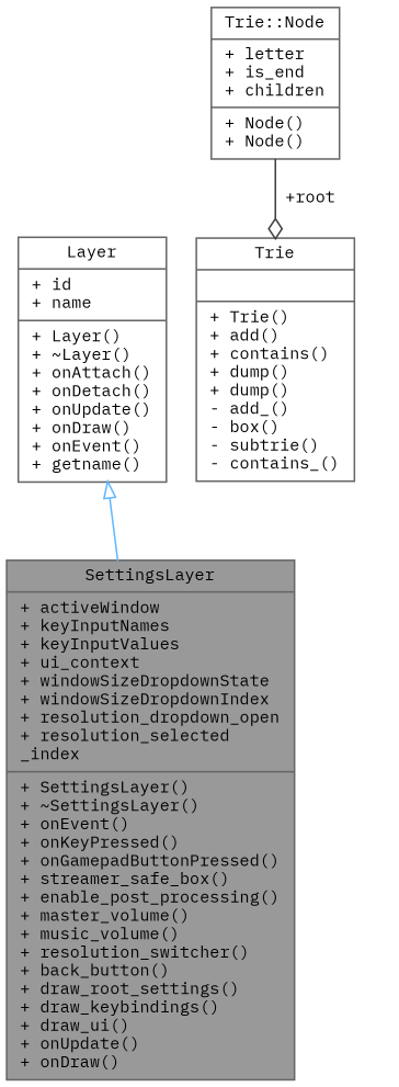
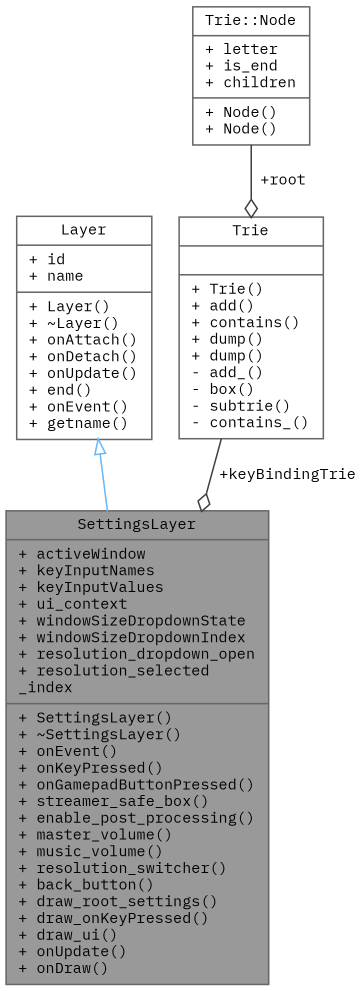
  digraph {
    fontname="IBM Plex Mono"
    node [color=gray40 fillcolor=white fontname="IBM Plex Mono" fontsize=10 shape=record style=filled]
    edge [color=grey25 fontname="IBM Plex Mono" fontsize=10 labelfontname=Helvetica labelfontsize=10 style=solid arrowhead=odiamond]
-   n1 [fillcolor=grey60 fontcolor=black height=0.2 label="{SettingsLayer\n|+ activeWindow\l+ keyInputNames\l+ keyInputValues\l+ ui_context\l+ windowSizeDropdownState\l+ windowSizeDropdownIndex\l+ resolution_dropdown_open\l+ resolution_selected\l_index\l|+ SettingsLayer()\l+ ~SettingsLayer()\l+ onEvent()\l+ onKeyPressed()\l+ onGamepadButtonPressed()\l+ streamer_safe_box()\l+ enable_post_processing()\l+ master_volume()\l+ music_volume()\l+ resolution_switcher()\l+ back_button()\l+ draw_root_settings()\l+ draw_keybindings()\l+ draw_ui()\l+ onUpdate()\l+ onDraw()\l}" width=0.4]
-   n2 [height=0.2 label="{Layer\n|+ id\l+ name\l|+ Layer()\l+ ~Layer()\l+ onAttach()\l+ onDetach()\l+ onUpdate()\l+ onDraw()\l+ onEvent()\l+ getname()\l}" width=0.4]
+   n1 [fillcolor=grey60 fontcolor=black height=0.2 label="{SettingsLayer\n|+ activeWindow\l+ keyInputNames\l+ keyInputValues\l+ ui_context\l+ windowSizeDropdownState\l+ windowSizeDropdownIndex\l+ resolution_dropdown_open\l+ resolution_selected\l_index\l|+ SettingsLayer()\l+ ~SettingsLayer()\l+ onEvent()\l+ onKeyPressed()\l+ onGamepadButtonPressed()\l+ streamer_safe_box()\l+ enable_post_processing()\l+ master_volume()\l+ music_volume()\l+ resolution_switcher()\l+ back_button()\l+ draw_root_settings()\l+ draw_onKeyPressed()\l+ draw_ui()\l+ onUpdate()\l+ onDraw()\l}" width=0.4]
+   n2 [height=0.2 label="{Layer\n|+ id\l+ name\l|+ Layer()\l+ ~Layer()\l+ onAttach()\l+ onDetach()\l+ onUpdate()\l+ end()\l+ onEvent()\l+ getname()\l}" width=0.4]
    n3 [height=0.2 label="{Trie\n||+ Trie()\l+ add()\l+ contains()\l+ dump()\l+ dump()\l- add_()\l- box()\l- subtrie()\l- contains_()\l}" width=0.4]
    n4 [height=0.2 label="{Trie::Node\n|+ letter\l+ is_end\l+ children\l|+ Node()\l+ Node()\l}" width=0.4]
    n2 -> n1 [arrowtail=onormal color=steelblue1 dir=back arrowhead=""]
+   n3 -> n1 [label=" +keyBindingTrie"]
    n4 -> n3 [label=" +root"]
  }
